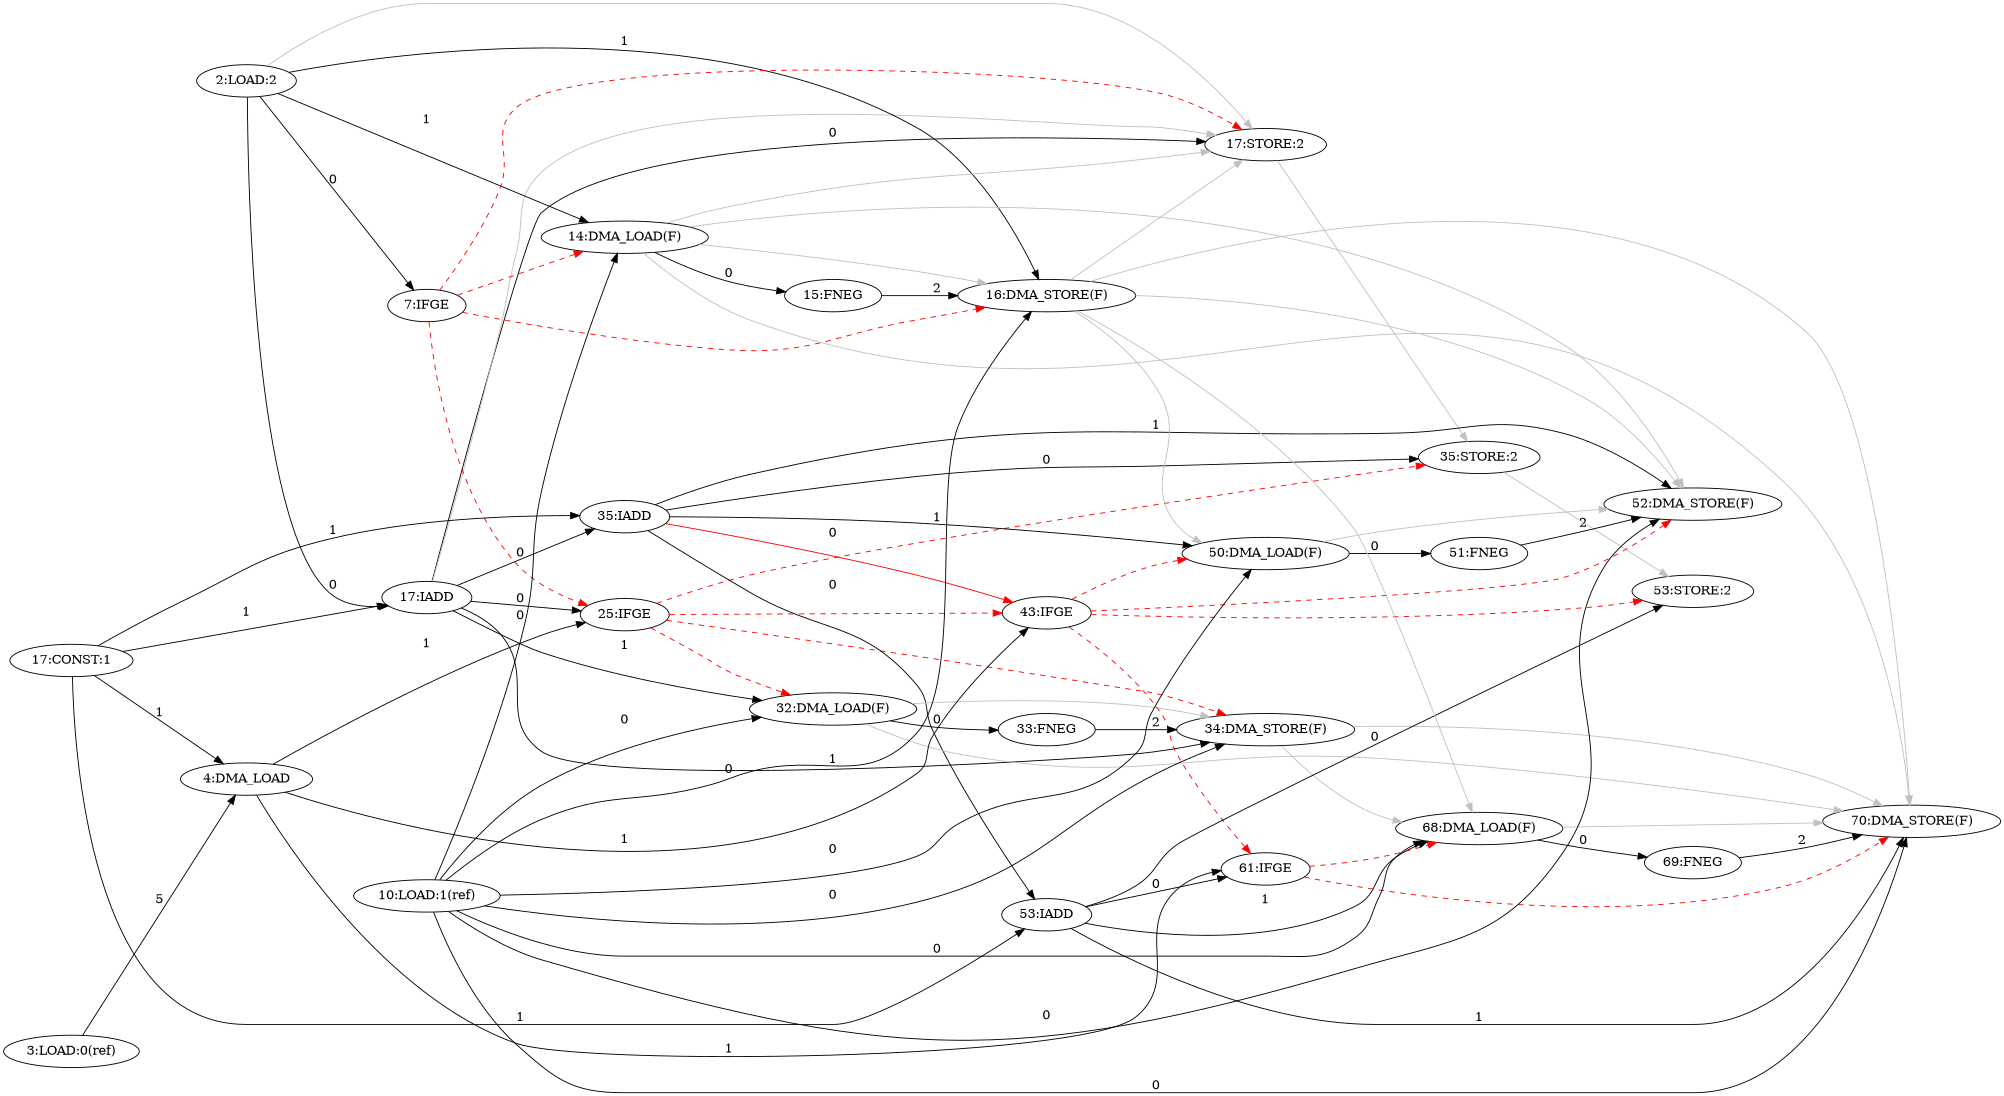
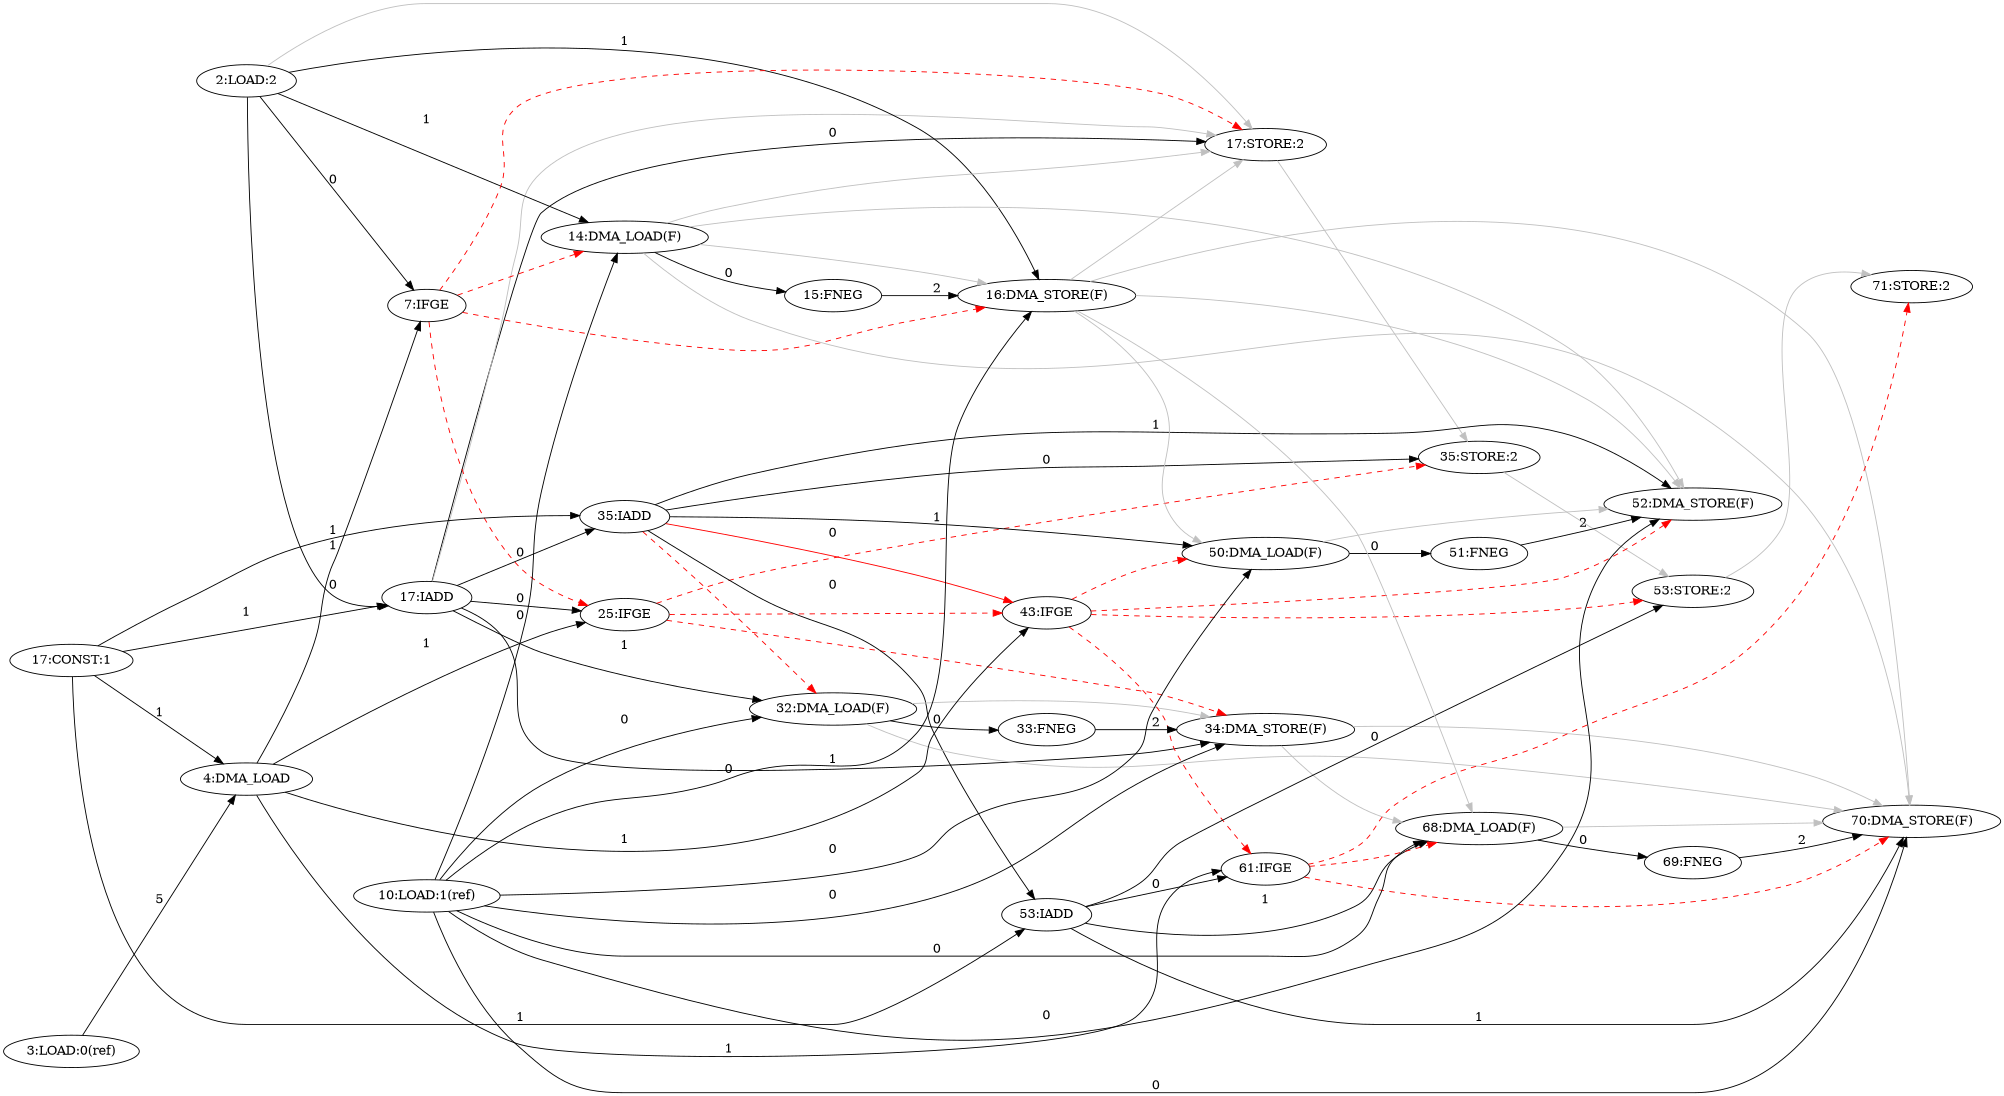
  digraph {
    rankdir=LR
    "17:IADD"
    "17:STORE:2"
    "25:IFGE"
    "35:IADD"
    "32:DMA_LOAD(F)"
    "34:DMA_STORE(F)"
    "35:STORE:2"
    "43:IFGE"
    "52:DMA_STORE(F)"
    "50:DMA_LOAD(F)"
    "53:IADD"
    "70:DMA_STORE(F)"
    "33:FNEG"
    "68:DMA_LOAD(F)"
    "53:STORE:2"
    "2:LOAD:2"
    "7:IFGE"
    "14:DMA_LOAD(F)"
    "16:DMA_STORE(F)"
    "15:FNEG"
    "51:FNEG"
    "69:FNEG"
    "4:DMA_LOAD"
    "61:IFGE"
+   "71:STORE:2"
    "10:LOAD:1(ref)"
    "17:CONST:1"
    "3:LOAD:0(ref)"
    "17:IADD" -> "17:STORE:2" [label=0]
    "17:IADD" -> "17:STORE:2" [color=gray]
    "17:IADD" -> "25:IFGE" [label=0]
    "17:IADD" -> "35:IADD" [label=0]
    "17:IADD" -> "32:DMA_LOAD(F)" [label=1]
    "17:IADD" -> "34:DMA_STORE(F)" [label=1]
    "17:STORE:2" -> "35:STORE:2" [color=gray]
-   "25:IFGE" -> "32:DMA_LOAD(F)" [color=red style=dashed]
+   "35:IADD" -> "32:DMA_LOAD(F)" [color=red style=dashed]
    "25:IFGE" -> "34:DMA_STORE(F)" [color=red style=dashed]
    "25:IFGE" -> "35:STORE:2" [color=red style=dashed]
    "25:IFGE" -> "43:IFGE" [color=red style=dashed]
    "35:IADD" -> "35:STORE:2" [label=0]
    "35:IADD" -> "43:IFGE" [color=red label=0]
    "35:IADD" -> "52:DMA_STORE(F)" [label=1]
    "35:IADD" -> "50:DMA_LOAD(F)" [label=1]
    "35:IADD" -> "53:IADD" [label=0]
    "32:DMA_LOAD(F)" -> "34:DMA_STORE(F)" [color=gray]
    "32:DMA_LOAD(F)" -> "70:DMA_STORE(F)" [color=gray]
    "32:DMA_LOAD(F)" -> "33:FNEG" [label=0]
    "34:DMA_STORE(F)" -> "70:DMA_STORE(F)" [color=gray]
    "34:DMA_STORE(F)" -> "68:DMA_LOAD(F)" [color=gray]
    "35:STORE:2" -> "53:STORE:2" [color=gray]
    "43:IFGE" -> "52:DMA_STORE(F)" [color=red style=dashed]
    "43:IFGE" -> "50:DMA_LOAD(F)" [color=red style=dashed]
    "43:IFGE" -> "53:STORE:2" [color=red style=dashed]
    "43:IFGE" -> "61:IFGE" [color=red style=dashed]
    "50:DMA_LOAD(F)" -> "52:DMA_STORE(F)" [color=gray]
    "50:DMA_LOAD(F)" -> "51:FNEG" [label=0]
    "53:IADD" -> "70:DMA_STORE(F)" [label=1]
    "53:IADD" -> "68:DMA_LOAD(F)" [label=1]
    "53:IADD" -> "53:STORE:2" [label=0]
    "53:IADD" -> "61:IFGE" [label=0]
    "33:FNEG" -> "34:DMA_STORE(F)" [label=2]
    "68:DMA_LOAD(F)" -> "70:DMA_STORE(F)" [color=gray]
    "68:DMA_LOAD(F)" -> "69:FNEG" [label=0]
+   "53:STORE:2" -> "71:STORE:2" [color=gray]
    "2:LOAD:2" -> "17:IADD" [label=0]
    "2:LOAD:2" -> "17:STORE:2" [color=gray]
    "2:LOAD:2" -> "7:IFGE" [label=0]
    "2:LOAD:2" -> "14:DMA_LOAD(F)" [label=1]
    "2:LOAD:2" -> "16:DMA_STORE(F)" [label=1]
    "7:IFGE" -> "17:STORE:2" [color=red style=dashed]
    "7:IFGE" -> "25:IFGE" [color=red style=dashed]
    "7:IFGE" -> "14:DMA_LOAD(F)" [color=red style=dashed]
    "7:IFGE" -> "16:DMA_STORE(F)" [color=red style=dashed]
    "14:DMA_LOAD(F)" -> "17:STORE:2" [color=gray]
    "14:DMA_LOAD(F)" -> "52:DMA_STORE(F)" [color=gray]
    "14:DMA_LOAD(F)" -> "70:DMA_STORE(F)" [color=gray]
    "14:DMA_LOAD(F)" -> "16:DMA_STORE(F)" [color=gray]
    "14:DMA_LOAD(F)" -> "15:FNEG" [label=0]
    "16:DMA_STORE(F)" -> "17:STORE:2" [color=gray]
    "16:DMA_STORE(F)" -> "52:DMA_STORE(F)" [color=gray]
    "16:DMA_STORE(F)" -> "50:DMA_LOAD(F)" [color=gray]
    "16:DMA_STORE(F)" -> "70:DMA_STORE(F)" [color=gray]
    "16:DMA_STORE(F)" -> "68:DMA_LOAD(F)" [color=gray]
    "15:FNEG" -> "16:DMA_STORE(F)" [label=2]
    "51:FNEG" -> "52:DMA_STORE(F)" [label=2]
    "69:FNEG" -> "70:DMA_STORE(F)" [label=2]
    "4:DMA_LOAD" -> "25:IFGE" [label=1]
    "4:DMA_LOAD" -> "43:IFGE" [label=1]
+   "4:DMA_LOAD" -> "7:IFGE" [label=1]
    "4:DMA_LOAD" -> "61:IFGE" [label=1]
    "61:IFGE" -> "70:DMA_STORE(F)" [color=red style=dashed]
    "61:IFGE" -> "68:DMA_LOAD(F)" [color=red style=dashed]
+   "61:IFGE" -> "71:STORE:2" [color=red style=dashed]
    "10:LOAD:1(ref)" -> "32:DMA_LOAD(F)" [label=0]
    "10:LOAD:1(ref)" -> "34:DMA_STORE(F)" [label=0]
    "10:LOAD:1(ref)" -> "52:DMA_STORE(F)" [label=0]
    "10:LOAD:1(ref)" -> "50:DMA_LOAD(F)" [label=0]
    "10:LOAD:1(ref)" -> "70:DMA_STORE(F)" [label=0]
    "10:LOAD:1(ref)" -> "68:DMA_LOAD(F)" [label=0]
    "10:LOAD:1(ref)" -> "14:DMA_LOAD(F)" [label=0]
    "10:LOAD:1(ref)" -> "16:DMA_STORE(F)" [label=0]
    "17:CONST:1" -> "17:IADD" [label=1]
    "17:CONST:1" -> "35:IADD" [label=1]
    "17:CONST:1" -> "53:IADD" [label=1]
    "17:CONST:1" -> "4:DMA_LOAD" [label=1]
    "3:LOAD:0(ref)" -> "4:DMA_LOAD" [label=5]
  }
